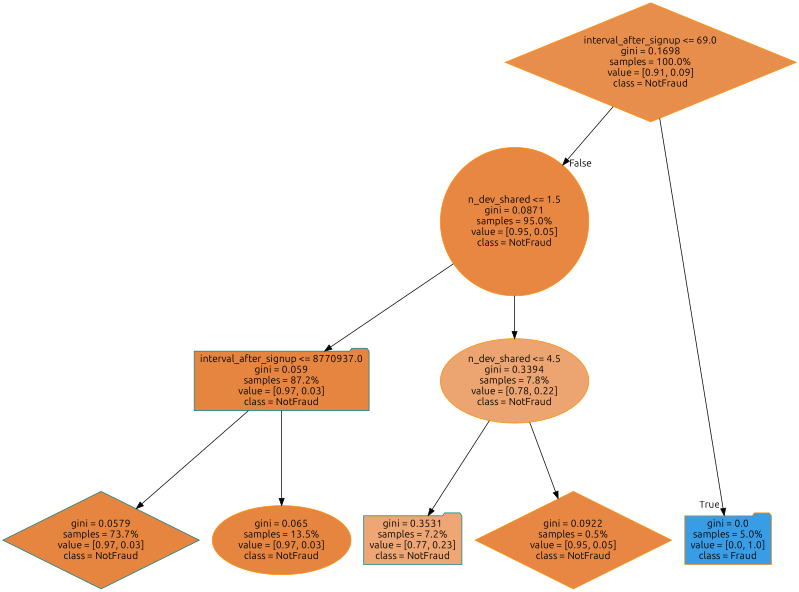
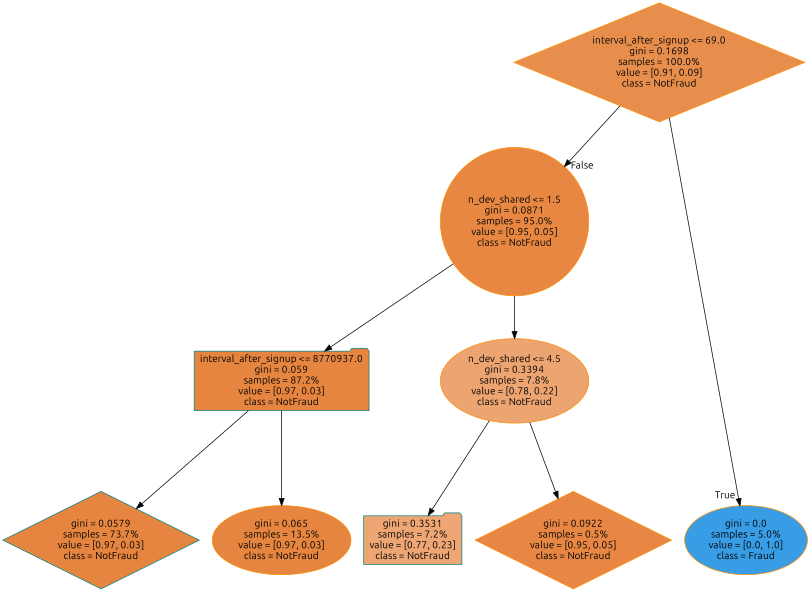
  digraph {
    ranksep=equally
    splines=polyline
    fontname=Ubuntu
    node [color=darkorange fillcolor="#e58139f7" shape=diamond style=filled fontname=Ubuntu]
    edge [fontname=Ubuntu]
    n1 [fillcolor="#e58139e5" label="interval_after_signup <= 69.0\ngini = 0.1698\nsamples = 100.0%\nvalue = [0.91, 0.09]\nclass = NotFraud"]
    n2 [fillcolor="#e58139f3" label="n_dev_shared <= 1.5\ngini = 0.0871\nsamples = 95.0%\nvalue = [0.95, 0.05]\nclass = NotFraud" shape=circle]
    n3 [color=teal label="interval_after_signup <= 8770937.0\ngini = 0.059\nsamples = 87.2%\nvalue = [0.97, 0.03]\nclass = NotFraud" shape=folder]
    n4 [fillcolor="#e58139b8" label="n_dev_shared <= 4.5\ngini = 0.3394\nsamples = 7.8%\nvalue = [0.78, 0.22]\nclass = NotFraud" shape=ellipse]
-   n5 [fillcolor="#399de5ff" label="gini = 0.0\nsamples = 5.0%\nvalue = [0.0, 1.0]\nclass = Fraud" shape=folder]
+   n5 [fillcolor="#399de5ff" label="gini = 0.0\nsamples = 5.0%\nvalue = [0.0, 1.0]\nclass = Fraud" shape=ellipse]
    n6 [color=teal label="gini = 0.0579\nsamples = 73.7%\nvalue = [0.97, 0.03]\nclass = NotFraud"]
    n7 [fillcolor="#e58139f6" label="gini = 0.065\nsamples = 13.5%\nvalue = [0.97, 0.03]\nclass = NotFraud" shape=ellipse]
    n8 [color=teal fillcolor="#e58139b3" label="gini = 0.3531\nsamples = 7.2%\nvalue = [0.77, 0.23]\nclass = NotFraud" shape=folder]
    n9 [fillcolor="#e58139f2" label="gini = 0.0922\nsamples = 0.5%\nvalue = [0.95, 0.05]\nclass = NotFraud"]
    subgraph sub_1 {
      rank=same
      n1
    }
    subgraph sub_2 {
      rank=same
      n2
    }
    subgraph sub_3 {
      rank=same
      n3
      n4
    }
    subgraph sub_4 {
      rank=same
      n5
      n6
      n7
      n8
      n9
    }
    n1 -> n2 [headlabel=False labelangle=-45 labeldistance=2.5]
    n1 -> n5 [headlabel=True labelangle=45 labeldistance=2.5]
    n2 -> n3
    n2 -> n4
    n3 -> n6
    n3 -> n7
    n4 -> n8
    n4 -> n9
  }
